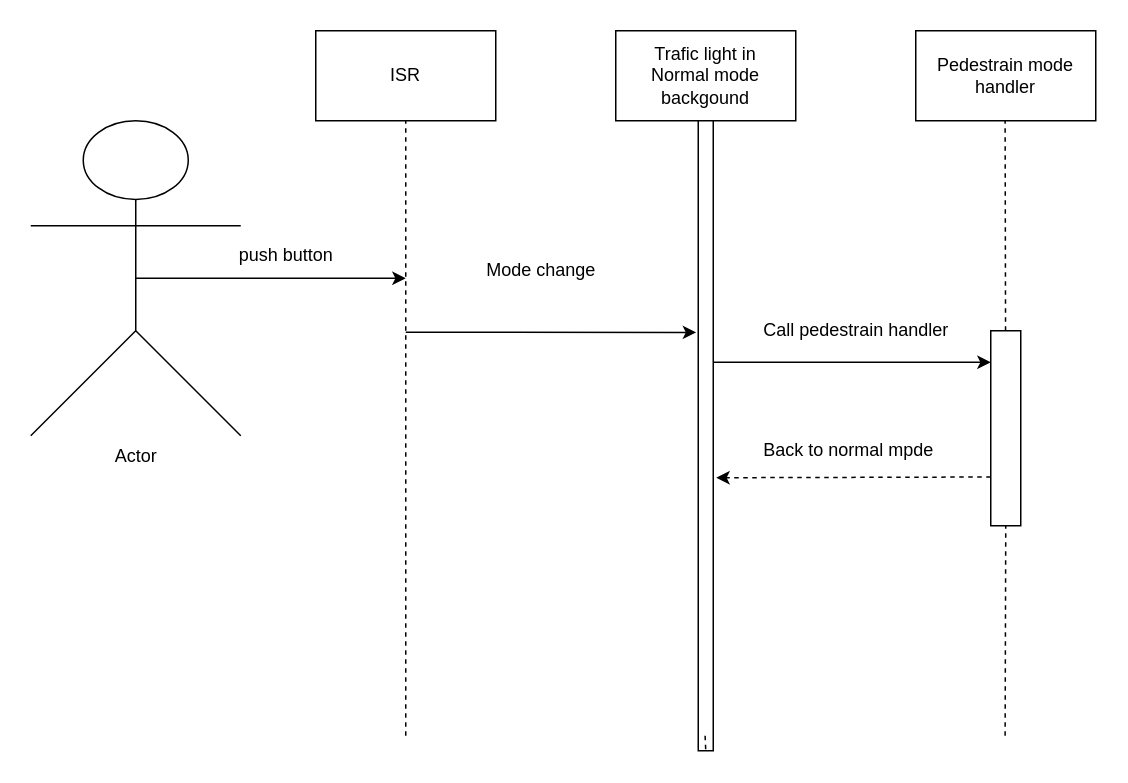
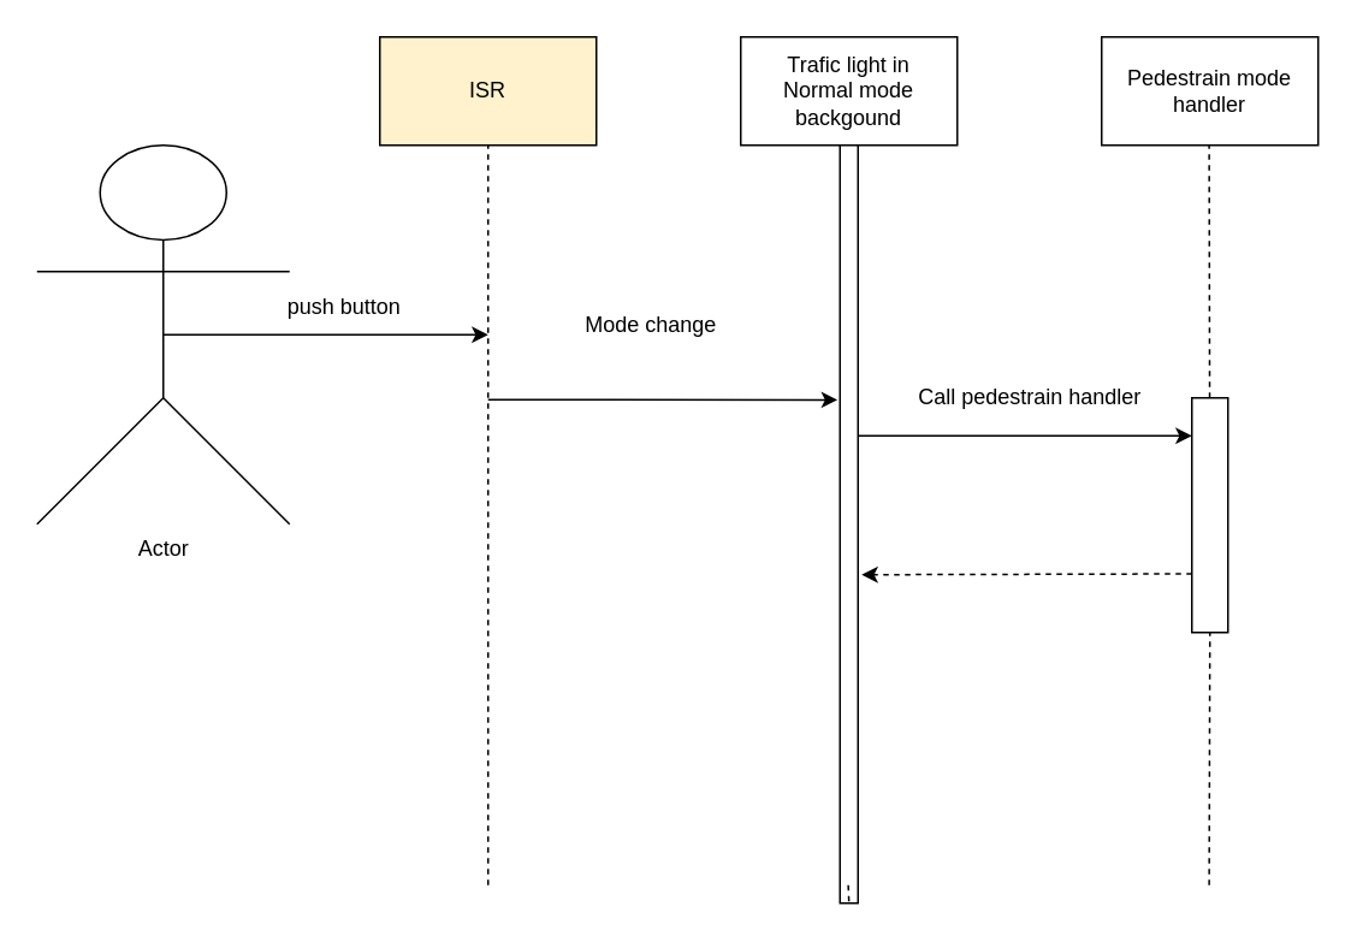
  <mxCell id="0" />
  <mxCell id="1" parent="0" />
  <mxCell id="2" value="Actor" style="shape=umlActor;verticalLabelPosition=bottom;verticalAlign=top;html=1;outlineConnect=0;" vertex="1" parent="1"><mxGeometry x="20" y="80" width="140" height="210" as="geometry" /></mxCell>
  <mxCell id="3" value="Trafic light in &lt;br&gt;Normal mode backgound" style="rounded=0;whiteSpace=wrap;html=1;" vertex="1" parent="1"><mxGeometry x="410" y="20" width="120" height="60" as="geometry" /></mxCell>
- <mxCell id="4" value="ISR" style="rounded=0;whiteSpace=wrap;html=1;" vertex="1" parent="1"><mxGeometry x="210" y="20" width="120" height="60" as="geometry" /></mxCell>
+ <mxCell id="4" value="ISR" style="rounded=0;whiteSpace=wrap;html=1;fillColor=#fff2cc;" vertex="1" parent="1"><mxGeometry x="210" y="20" width="120" height="60" as="geometry" /></mxCell>
  <mxCell id="5" value="Pedestrain mode handler" style="rounded=0;whiteSpace=wrap;html=1;" vertex="1" parent="1"><mxGeometry x="610" y="20" width="120" height="60" as="geometry" /></mxCell>
  <mxCell id="6" value="" style="endArrow=none;dashed=1;html=1;entryX=0.5;entryY=1;entryDx=0;entryDy=0;" edge="1" parent="1" target="4"><mxGeometry width="50" height="50" relative="1" as="geometry"><mxPoint x="270" y="490" as="sourcePoint" /><mxPoint x="270" y="100" as="targetPoint" /><Array as="points"><mxPoint x="270" y="190" /></Array></mxGeometry></mxCell>
  <mxCell id="7" value="" style="endArrow=none;dashed=1;html=1;entryX=0.5;entryY=1;entryDx=0;entryDy=0;" edge="1" parent="1" source="9"><mxGeometry width="50" height="50" relative="1" as="geometry"><mxPoint x="469.58" y="490" as="sourcePoint" /><mxPoint x="469.58" y="80" as="targetPoint" /></mxGeometry></mxCell>
  <mxCell id="8" value="" style="endArrow=none;dashed=1;html=1;entryX=0.5;entryY=1;entryDx=0;entryDy=0;" edge="1" parent="1" source="17"><mxGeometry width="50" height="50" relative="1" as="geometry"><mxPoint x="669.58" y="490" as="sourcePoint" /><mxPoint x="669.58" y="80" as="targetPoint" /></mxGeometry></mxCell>
  <mxCell id="9" value="" style="rounded=0;whiteSpace=wrap;html=1;" vertex="1" parent="1"><mxGeometry x="465" y="80" width="10" height="420" as="geometry" /></mxCell>
  <mxCell id="10" value="" style="endArrow=none;dashed=1;html=1;entryX=0.5;entryY=1;entryDx=0;entryDy=0;" edge="1" parent="1" target="9"><mxGeometry width="50" height="50" relative="1" as="geometry"><mxPoint x="469.58" y="490" as="sourcePoint" /><mxPoint x="469.58" y="80" as="targetPoint" /></mxGeometry></mxCell>
  <mxCell id="11" value="" style="endArrow=classic;html=1;exitX=0.5;exitY=0.5;exitDx=0;exitDy=0;exitPerimeter=0;" edge="1" parent="1" source="2"><mxGeometry width="50" height="50" relative="1" as="geometry"><mxPoint x="350" y="220" as="sourcePoint" /><mxPoint x="270" y="185" as="targetPoint" /></mxGeometry></mxCell>
  <mxCell id="12" value="push button" style="text;html=1;align=center;verticalAlign=middle;resizable=0;points=[];autosize=1;" vertex="1" parent="1"><mxGeometry x="150" y="160" width="80" height="20" as="geometry" /></mxCell>
  <mxCell id="13" value="" style="endArrow=classic;html=1;entryX=-0.133;entryY=0.336;entryDx=0;entryDy=0;entryPerimeter=0;" edge="1" parent="1" target="9"><mxGeometry width="50" height="50" relative="1" as="geometry"><mxPoint x="270" y="221" as="sourcePoint" /><mxPoint x="460" y="230" as="targetPoint" /></mxGeometry></mxCell>
  <mxCell id="14" value="Mode change" style="text;html=1;align=center;verticalAlign=middle;resizable=0;points=[];autosize=1;" vertex="1" parent="1"><mxGeometry x="315" y="170" width="90" height="20" as="geometry" /></mxCell>
  <mxCell id="15" value="" style="endArrow=classic;html=1;" edge="1" parent="1"><mxGeometry width="50" height="50" relative="1" as="geometry"><mxPoint x="475" y="241" as="sourcePoint" /><mxPoint x="660" y="241" as="targetPoint" /></mxGeometry></mxCell>
  <mxCell id="16" value="Call pedestrain handler" style="text;html=1;align=center;verticalAlign=middle;resizable=0;points=[];autosize=1;" vertex="1" parent="1"><mxGeometry x="500" y="210" width="140" height="20" as="geometry" /></mxCell>
  <mxCell id="17" value="" style="rounded=0;whiteSpace=wrap;html=1;" vertex="1" parent="1"><mxGeometry x="660" y="220" width="20" height="130" as="geometry" /></mxCell>
  <mxCell id="18" value="" style="endArrow=none;dashed=1;html=1;entryX=0.5;entryY=1;entryDx=0;entryDy=0;" edge="1" parent="1" target="17"><mxGeometry width="50" height="50" relative="1" as="geometry"><mxPoint x="669.58" y="490" as="sourcePoint" /><mxPoint x="669.58" y="80" as="targetPoint" /></mxGeometry></mxCell>
  <mxCell id="19" value="" style="html=1;labelBackgroundColor=#ffffff;startArrow=none;startFill=0;startSize=6;endArrow=classic;endFill=1;endSize=6;jettySize=auto;orthogonalLoop=1;strokeWidth=1;dashed=1;fontSize=14;exitX=0;exitY=0.75;exitDx=0;exitDy=0;" edge="1" parent="1" source="17"><mxGeometry width="60" height="60" relative="1" as="geometry"><mxPoint x="350" y="300" as="sourcePoint" /><mxPoint x="477" y="318" as="targetPoint" /></mxGeometry></mxCell>
- <mxCell id="20" value="Back to normal mpde" style="text;html=1;align=center;verticalAlign=middle;resizable=0;points=[];autosize=1;" vertex="1" parent="1"><mxGeometry x="500" y="290" width="130" height="20" as="geometry" /></mxCell>
